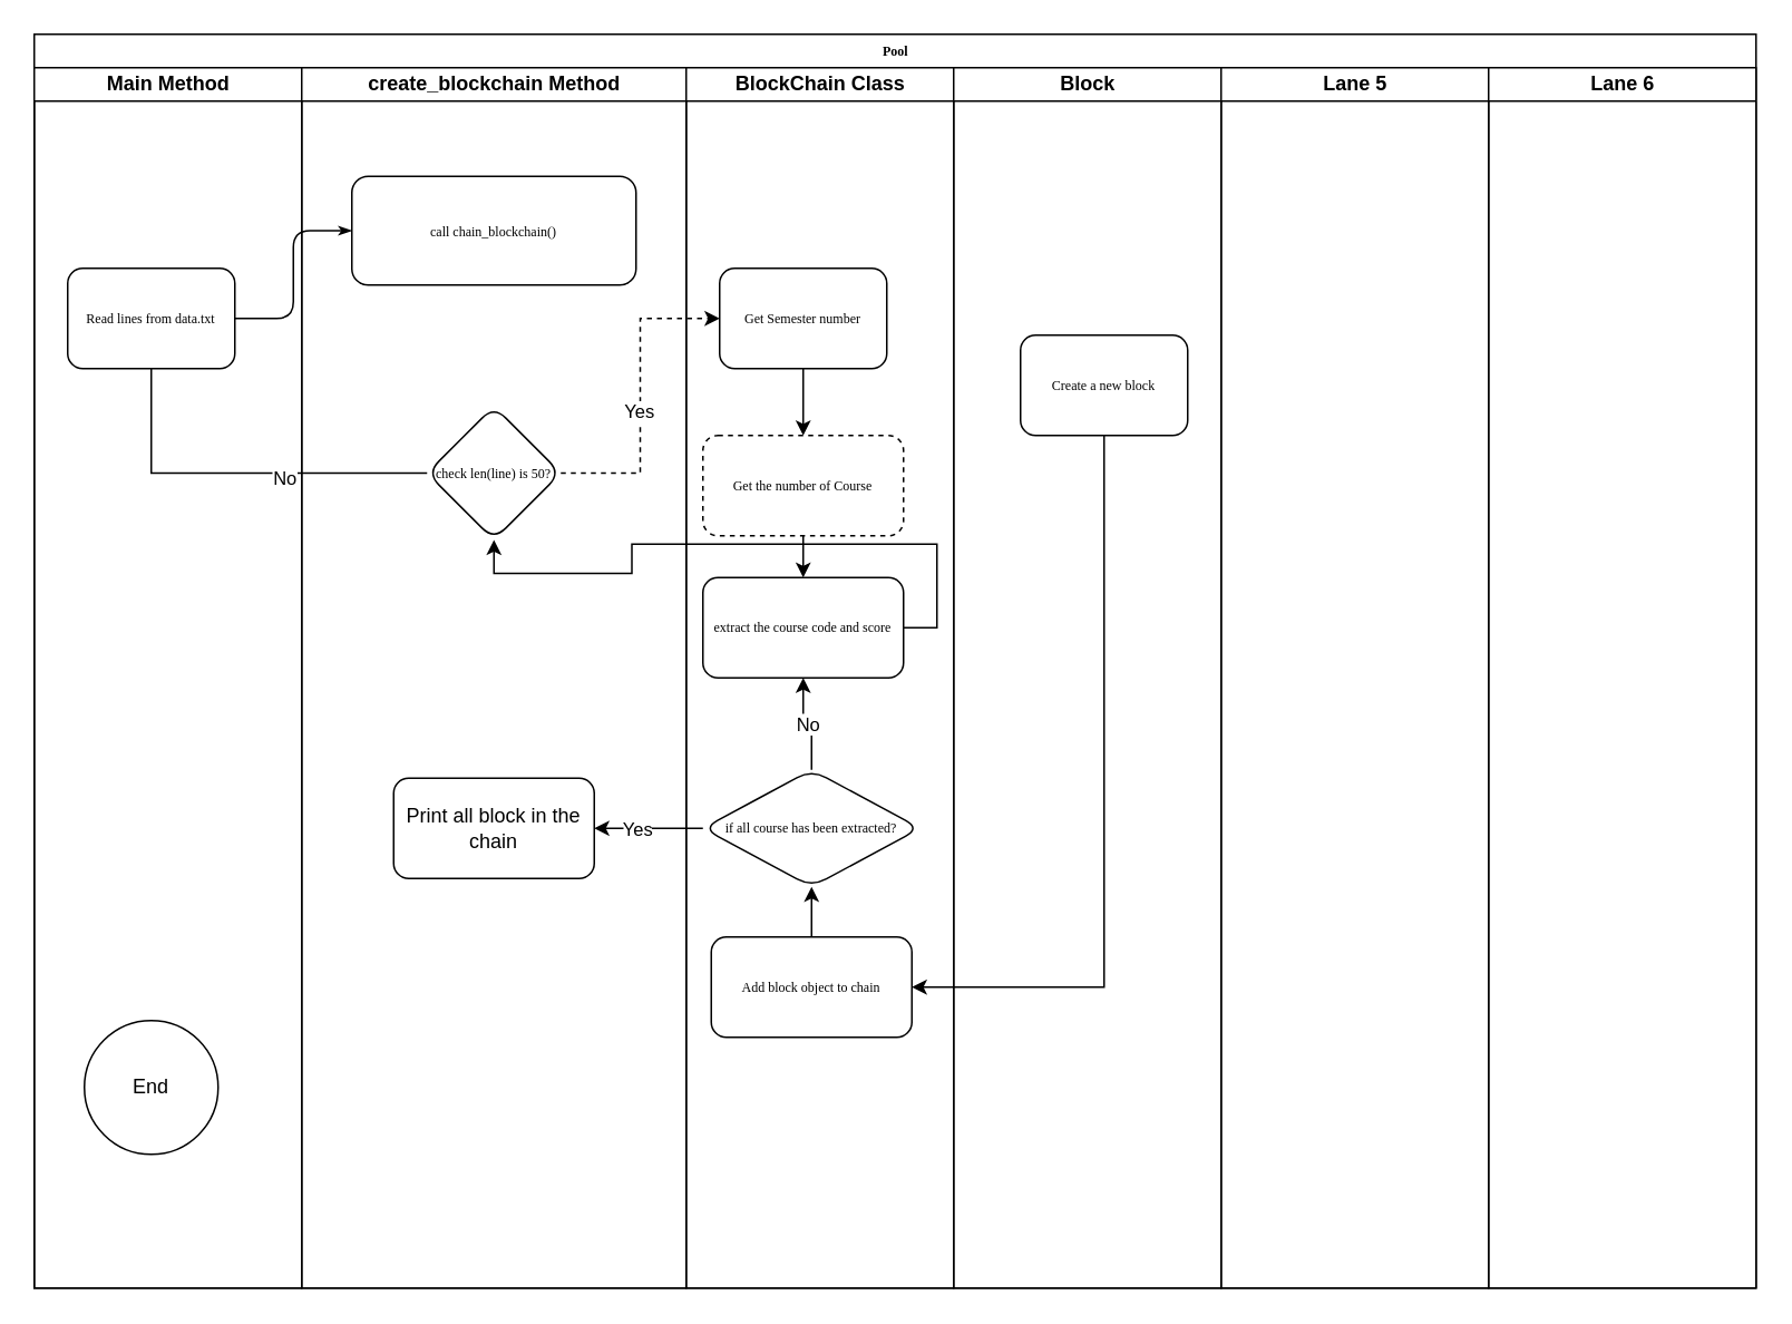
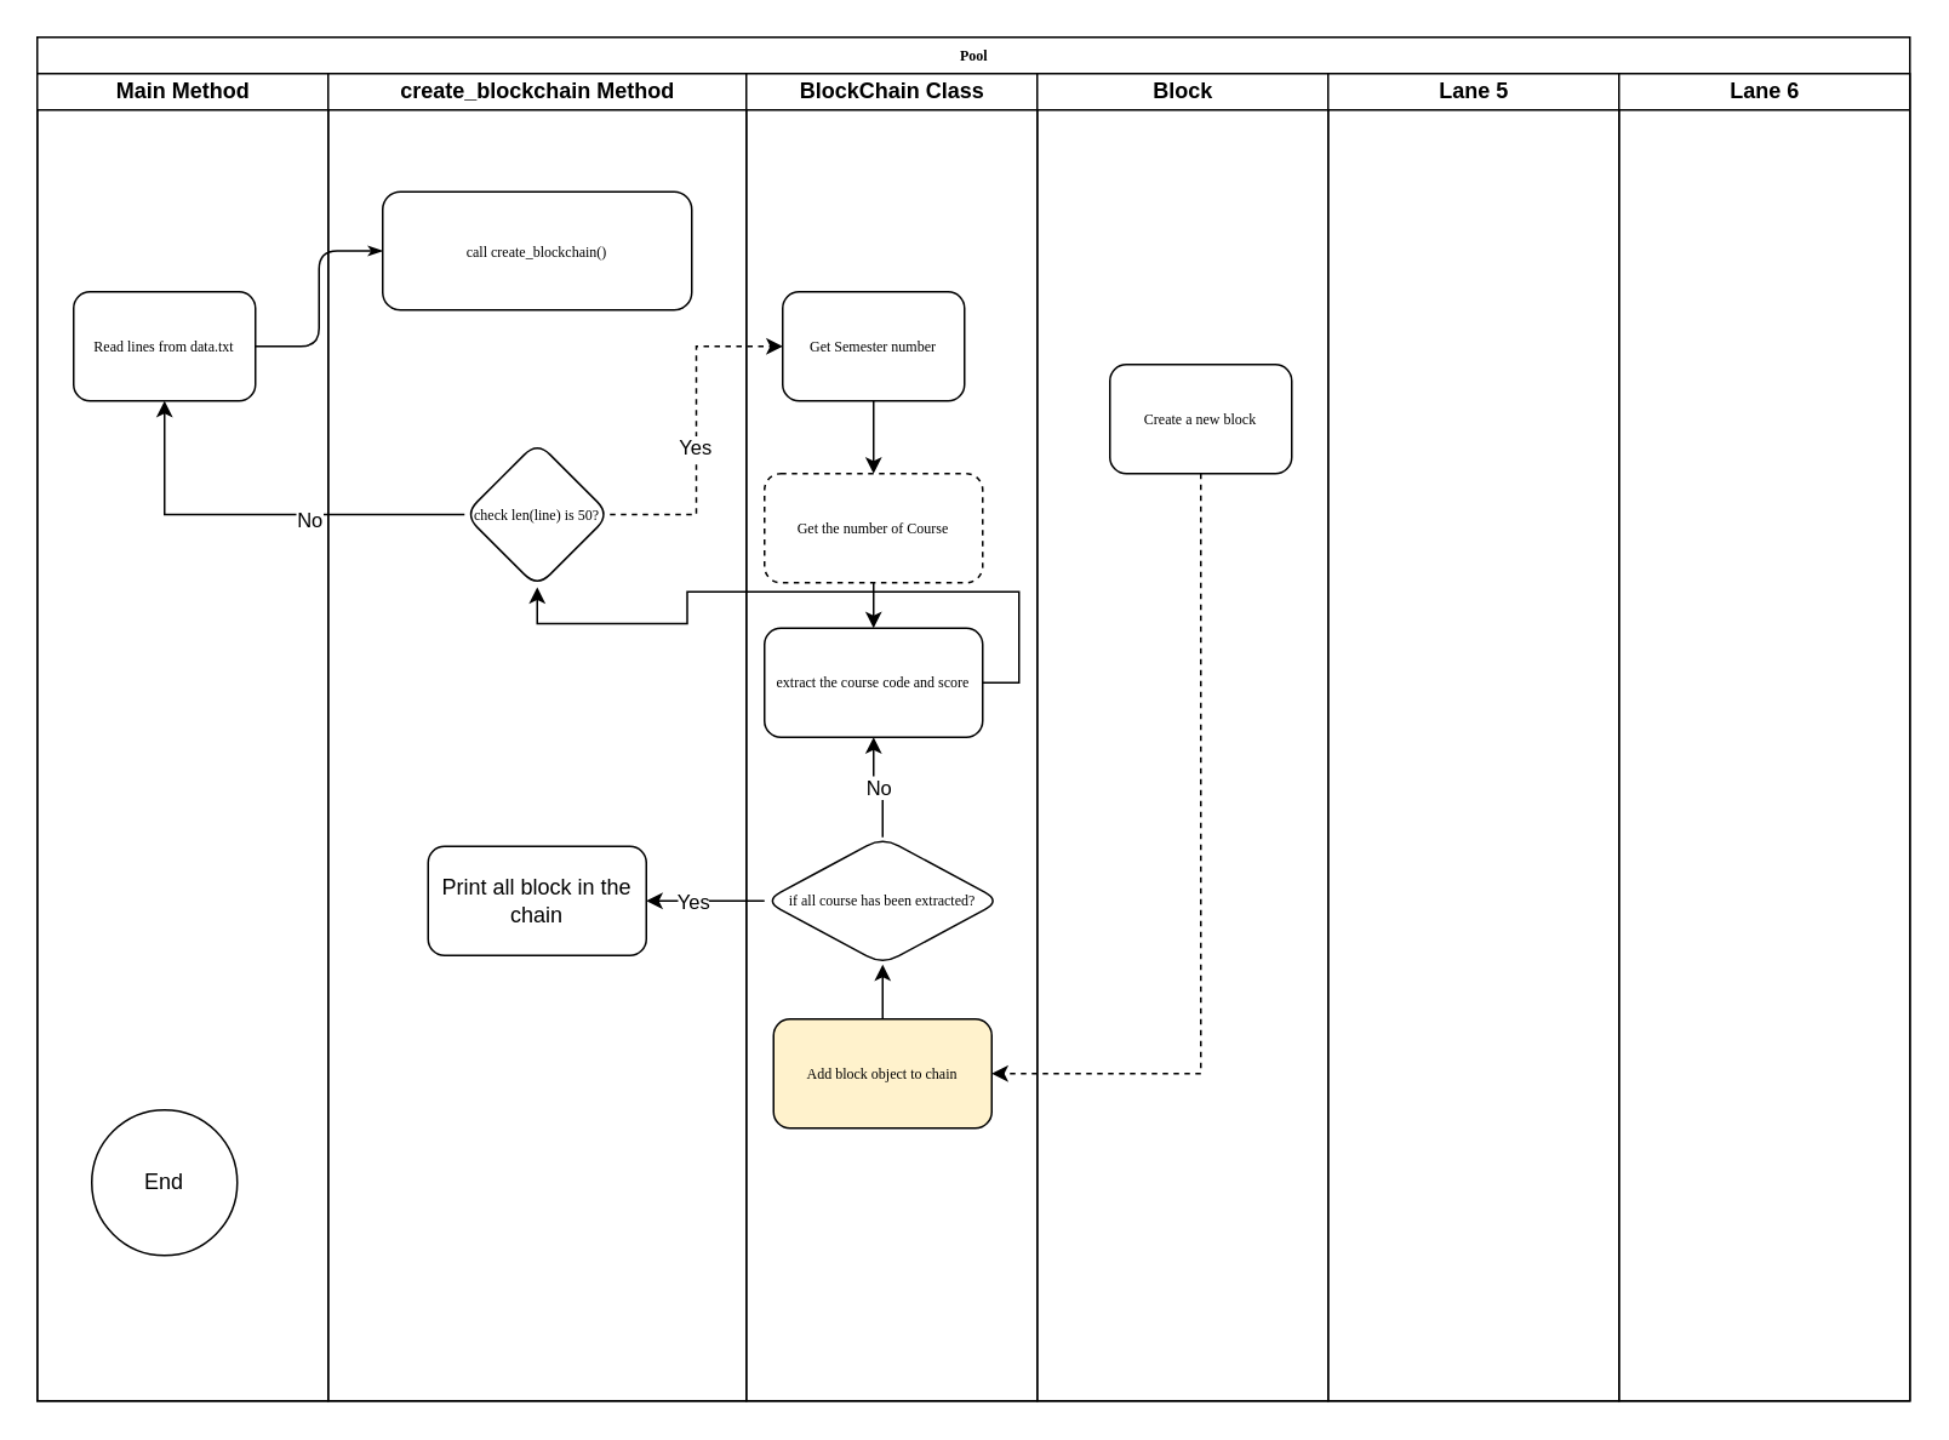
  <mxCell id="0" />
  <mxCell id="1" parent="0" />
  <mxCell id="2" value="Pool" style="swimlane;html=1;childLayout=stackLayout;startSize=20;rounded=0;shadow=0;labelBackgroundColor=none;strokeWidth=1;fontFamily=Verdana;fontSize=8;align=center;" parent="1" vertex="1"><mxGeometry x="20" y="20" width="1030" height="750" as="geometry" /></mxCell>
  <mxCell id="3" value="Main Method" style="swimlane;html=1;startSize=20;" parent="2" vertex="1"><mxGeometry y="20" width="160" height="730" as="geometry" /></mxCell>
  <mxCell id="4" value="Read lines from data.txt" style="rounded=1;whiteSpace=wrap;html=1;shadow=0;labelBackgroundColor=none;strokeWidth=1;fontFamily=Verdana;fontSize=8;align=center;" parent="3" vertex="1"><mxGeometry x="20" y="120" width="100" height="60" as="geometry" /></mxCell>
  <mxCell id="5" value="End" style="ellipse;whiteSpace=wrap;html=1;aspect=fixed;" vertex="1" parent="3"><mxGeometry x="30" y="570" width="80" height="80" as="geometry" /></mxCell>
  <mxCell id="6" style="edgeStyle=orthogonalEdgeStyle;rounded=1;html=1;labelBackgroundColor=none;startArrow=none;startFill=0;startSize=5;endArrow=classicThin;endFill=1;endSize=5;jettySize=auto;orthogonalLoop=1;strokeWidth=1;fontFamily=Verdana;fontSize=8" parent="2" source="4" target="8" edge="1"><mxGeometry relative="1" as="geometry" /></mxCell>
  <mxCell id="7" value="create_blockchain Method" style="swimlane;html=1;startSize=20;" parent="2" vertex="1"><mxGeometry x="160" y="20" width="230" height="730" as="geometry" /></mxCell>
- <mxCell id="8" value="call&amp;nbsp;chain_blockchain()" style="rounded=1;whiteSpace=wrap;html=1;shadow=0;labelBackgroundColor=none;strokeWidth=1;fontFamily=Verdana;fontSize=8;align=center;" parent="7" vertex="1"><mxGeometry x="30" y="65" width="170" height="65" as="geometry" /></mxCell>
+ <mxCell id="8" value="call&amp;nbsp;create_blockchain()" style="rounded=1;whiteSpace=wrap;html=1;shadow=0;labelBackgroundColor=none;strokeWidth=1;fontFamily=Verdana;fontSize=8;align=center;" parent="7" vertex="1"><mxGeometry x="30" y="65" width="170" height="65" as="geometry" /></mxCell>
  <mxCell id="9" value="check len(line) is 50?" style="rhombus;whiteSpace=wrap;html=1;fontSize=8;fontFamily=Verdana;rounded=1;shadow=0;labelBackgroundColor=none;strokeWidth=1;" vertex="1" parent="7"><mxGeometry x="75" y="202.5" width="80" height="80" as="geometry" /></mxCell>
  <mxCell id="10" value="Print all block in the chain" style="rounded=1;whiteSpace=wrap;html=1;" vertex="1" parent="7"><mxGeometry x="55" y="425" width="120" height="60" as="geometry" /></mxCell>
  <mxCell id="11" value="BlockChain Class" style="swimlane;html=1;startSize=20;" parent="2" vertex="1"><mxGeometry x="390" y="20" width="160" height="730" as="geometry" /></mxCell>
  <mxCell id="12" value="" style="edgeStyle=orthogonalEdgeStyle;rounded=0;orthogonalLoop=1;jettySize=auto;html=1;" edge="1" parent="11" source="13" target="15"><mxGeometry relative="1" as="geometry" /></mxCell>
  <mxCell id="13" value="Get Semester number" style="rounded=1;whiteSpace=wrap;html=1;shadow=0;labelBackgroundColor=none;strokeWidth=1;fontFamily=Verdana;fontSize=8;align=center;" parent="11" vertex="1"><mxGeometry x="20" y="120" width="100" height="60" as="geometry" /></mxCell>
  <mxCell id="14" value="" style="edgeStyle=orthogonalEdgeStyle;rounded=0;orthogonalLoop=1;jettySize=auto;html=1;" edge="1" parent="11" source="15" target="16"><mxGeometry relative="1" as="geometry" /></mxCell>
  <mxCell id="15" value="Get the number of Course" style="whiteSpace=wrap;html=1;fontSize=8;fontFamily=Verdana;rounded=1;shadow=0;labelBackgroundColor=none;strokeWidth=1;dashed=1;" vertex="1" parent="11"><mxGeometry x="10" y="220" width="120" height="60" as="geometry" /></mxCell>
  <mxCell id="16" value="extract the course code and score" style="whiteSpace=wrap;html=1;fontSize=8;fontFamily=Verdana;rounded=1;shadow=0;labelBackgroundColor=none;strokeWidth=1;" vertex="1" parent="11"><mxGeometry x="10" y="305" width="120" height="60" as="geometry" /></mxCell>
  <mxCell id="17" value="" style="edgeStyle=orthogonalEdgeStyle;rounded=0;orthogonalLoop=1;jettySize=auto;html=1;" edge="1" parent="11" source="18" target="20"><mxGeometry relative="1" as="geometry" /></mxCell>
- <mxCell id="18" value="Add block object to chain" style="whiteSpace=wrap;html=1;fontSize=8;fontFamily=Verdana;rounded=1;shadow=0;labelBackgroundColor=none;strokeWidth=1;" vertex="1" parent="11"><mxGeometry x="15" y="520" width="120" height="60" as="geometry" /></mxCell>
+ <mxCell id="18" value="Add block object to chain" style="whiteSpace=wrap;html=1;fontSize=8;fontFamily=Verdana;rounded=1;shadow=0;labelBackgroundColor=none;strokeWidth=1;fillColor=#fff2cc;" vertex="1" parent="11"><mxGeometry x="15" y="520" width="120" height="60" as="geometry" /></mxCell>
  <mxCell id="19" value="No" style="edgeStyle=orthogonalEdgeStyle;rounded=0;orthogonalLoop=1;jettySize=auto;html=1;entryX=0.5;entryY=1;entryDx=0;entryDy=0;" edge="1" parent="11" source="20" target="16"><mxGeometry relative="1" as="geometry" /></mxCell>
  <mxCell id="20" value="if all course has been extracted?" style="rhombus;whiteSpace=wrap;html=1;fontSize=8;fontFamily=Verdana;rounded=1;shadow=0;labelBackgroundColor=none;strokeWidth=1;" vertex="1" parent="11"><mxGeometry x="10" y="420" width="130" height="70" as="geometry" /></mxCell>
  <mxCell id="21" value="Block" style="swimlane;html=1;startSize=20;" parent="2" vertex="1"><mxGeometry x="550" y="20" width="160" height="730" as="geometry" /></mxCell>
  <mxCell id="22" value="Create a new block" style="rounded=1;whiteSpace=wrap;html=1;shadow=0;labelBackgroundColor=none;strokeWidth=1;fontFamily=Verdana;fontSize=8;align=center;" parent="21" vertex="1"><mxGeometry x="40" y="160" width="100" height="60" as="geometry" /></mxCell>
  <mxCell id="23" value="Lane 5" style="swimlane;html=1;startSize=20;" parent="2" vertex="1"><mxGeometry x="710" y="20" width="160" height="730" as="geometry" /></mxCell>
  <mxCell id="24" value="Lane 6" style="swimlane;html=1;startSize=20;" parent="2" vertex="1"><mxGeometry x="870" y="20" width="160" height="730" as="geometry" /></mxCell>
- <mxCell id="25" style="edgeStyle=orthogonalEdgeStyle;rounded=0;orthogonalLoop=1;jettySize=auto;html=1;exitX=0;exitY=0.5;exitDx=0;exitDy=0;endArrow=none;" edge="1" parent="2" source="9" target="4"><mxGeometry relative="1" as="geometry" /></mxCell>
+ <mxCell id="25" style="edgeStyle=orthogonalEdgeStyle;rounded=0;orthogonalLoop=1;jettySize=auto;html=1;exitX=0;exitY=0.5;exitDx=0;exitDy=0;" edge="1" parent="2" source="9" target="4"><mxGeometry relative="1" as="geometry" /></mxCell>
  <mxCell id="26" value="No" style="edgeLabel;html=1;align=center;verticalAlign=middle;resizable=0;points=[];" vertex="1" connectable="0" parent="25"><mxGeometry x="-0.244" y="3" relative="1" as="geometry"><mxPoint as="offset" /></mxGeometry></mxCell>
  <mxCell id="27" style="edgeStyle=orthogonalEdgeStyle;rounded=0;orthogonalLoop=1;jettySize=auto;html=1;exitX=1;exitY=0.5;exitDx=0;exitDy=0;entryX=0;entryY=0.5;entryDx=0;entryDy=0;dashed=1;" edge="1" parent="2" source="9" target="13"><mxGeometry relative="1" as="geometry" /></mxCell>
  <mxCell id="28" value="Yes" style="edgeLabel;html=1;align=center;verticalAlign=middle;resizable=0;points=[];" vertex="1" connectable="0" parent="27"><mxGeometry x="-0.095" y="1" relative="1" as="geometry"><mxPoint as="offset" /></mxGeometry></mxCell>
  <mxCell id="29" style="edgeStyle=orthogonalEdgeStyle;rounded=0;orthogonalLoop=1;jettySize=auto;html=1;exitX=1;exitY=0.5;exitDx=0;exitDy=0;" edge="1" parent="2" source="16" target="9"><mxGeometry relative="1" as="geometry" /></mxCell>
- <mxCell id="30" style="edgeStyle=orthogonalEdgeStyle;rounded=0;orthogonalLoop=1;jettySize=auto;html=1;exitX=0.5;exitY=1;exitDx=0;exitDy=0;entryX=1;entryY=0.5;entryDx=0;entryDy=0;" edge="1" parent="2" source="22" target="18"><mxGeometry relative="1" as="geometry" /></mxCell>
+ <mxCell id="30" style="edgeStyle=orthogonalEdgeStyle;rounded=0;orthogonalLoop=1;jettySize=auto;html=1;exitX=0.5;exitY=1;exitDx=0;exitDy=0;entryX=1;entryY=0.5;entryDx=0;entryDy=0;dashed=1;" edge="1" parent="2" source="22" target="18"><mxGeometry relative="1" as="geometry" /></mxCell>
  <mxCell id="31" style="edgeStyle=orthogonalEdgeStyle;rounded=0;orthogonalLoop=1;jettySize=auto;html=1;exitX=0;exitY=0.5;exitDx=0;exitDy=0;entryX=1;entryY=0.5;entryDx=0;entryDy=0;" edge="1" parent="2" source="20" target="10"><mxGeometry relative="1" as="geometry" /></mxCell>
  <mxCell id="32" value="Yes" style="edgeLabel;html=1;align=center;verticalAlign=middle;resizable=0;points=[];" vertex="1" connectable="0" parent="31"><mxGeometry x="-0.262" y="-1" relative="1" as="geometry"><mxPoint x="-16" y="1" as="offset" /></mxGeometry></mxCell>
